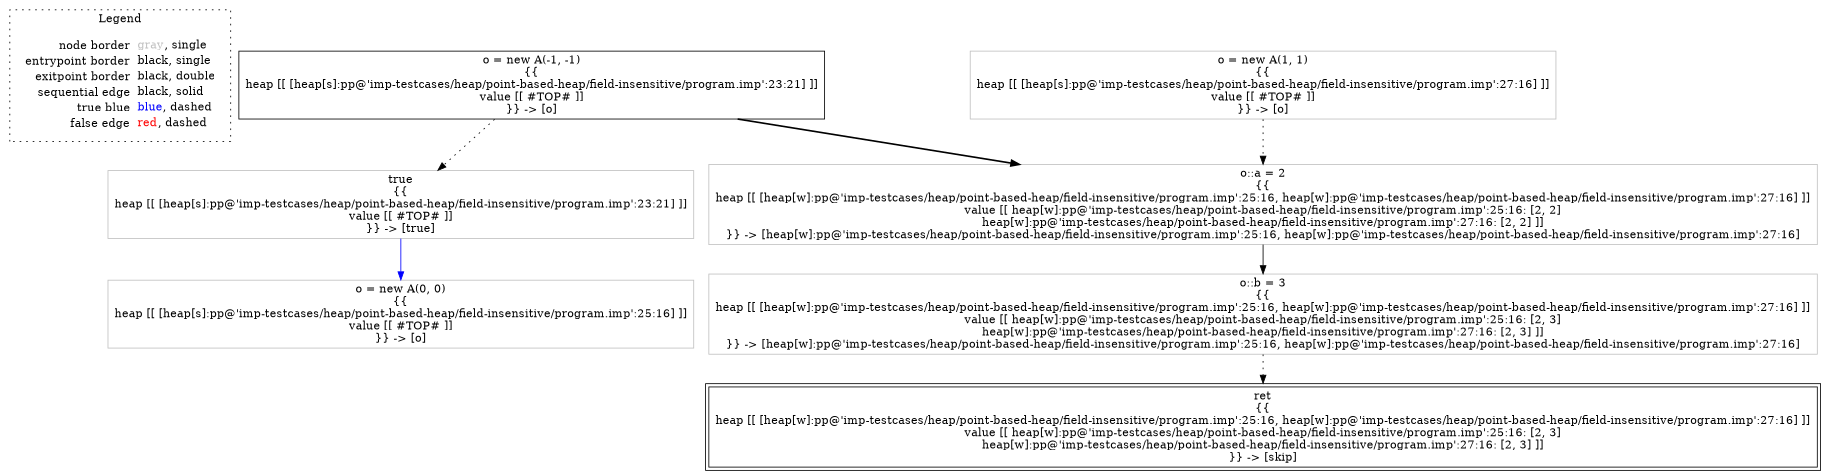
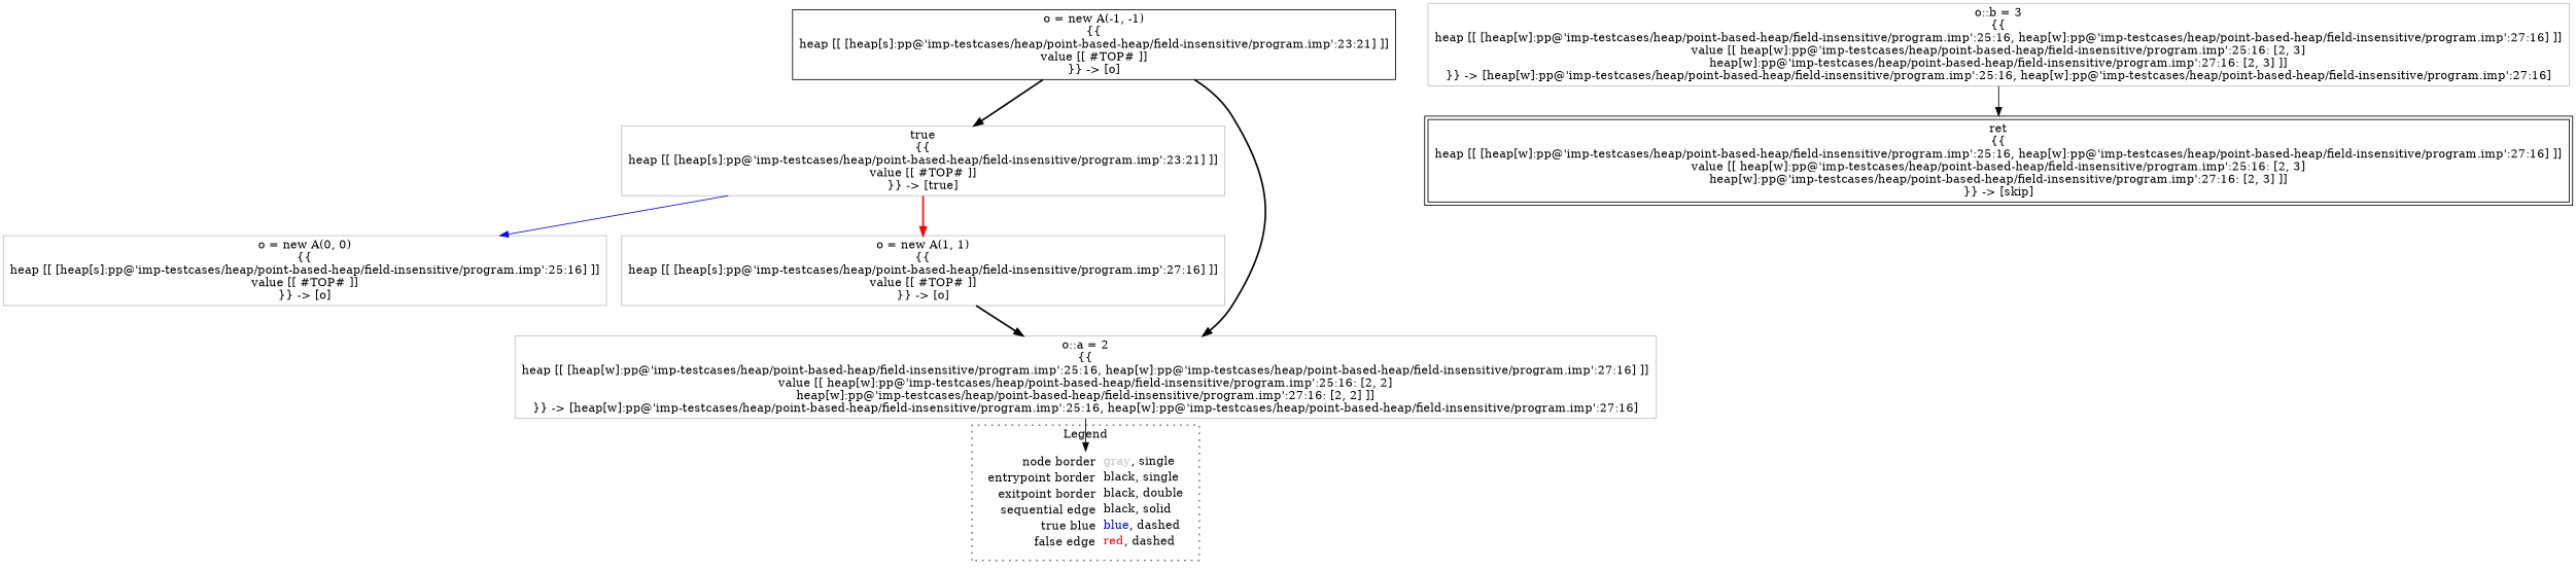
  digraph {
    node [shape=rect color=gray]
    edge [color=black style=solid]
    n1 [label=<<table border="0" cellpadding="2" cellspacing="0" cellborder="0"><tr><td align="right">node border&nbsp;</td><td align="left"><font color="gray">gray</font>, single</td></tr><tr><td align="right">entrypoint border&nbsp;</td><td align="left"><font color="black">black</font>, single</td></tr><tr><td align="right">exitpoint border&nbsp;</td><td align="left"><font color="black">black</font>, double</td></tr><tr><td align="right">sequential edge&nbsp;</td><td align="left"><font color="black">black</font>, solid</td></tr><tr><td align="right">true blue&nbsp;</td><td align="left"><font color="blue">blue</font>, dashed</td></tr><tr><td align="right">false edge&nbsp;</td><td align="left"><font color="red">red</font>, dashed</td></tr></table>> shape=plaintext color=""]
    n2 [color=black label=<o = new A(-1, -1)<BR/>{{<BR/>heap [[ [heap[s]:pp@'imp-testcases/heap/point-based-heap/field-insensitive/program.imp':23:21] ]]<BR/>value [[ #TOP# ]]<BR/>}} -&gt; [o]>]
    n3 [label=<true<BR/>{{<BR/>heap [[ [heap[s]:pp@'imp-testcases/heap/point-based-heap/field-insensitive/program.imp':23:21] ]]<BR/>value [[ #TOP# ]]<BR/>}} -&gt; [true]>]
    n4 [label=<o::a = 2<BR/>{{<BR/>heap [[ [heap[w]:pp@'imp-testcases/heap/point-based-heap/field-insensitive/program.imp':25:16, heap[w]:pp@'imp-testcases/heap/point-based-heap/field-insensitive/program.imp':27:16] ]]<BR/>value [[ heap[w]:pp@'imp-testcases/heap/point-based-heap/field-insensitive/program.imp':25:16: [2, 2]<BR/>heap[w]:pp@'imp-testcases/heap/point-based-heap/field-insensitive/program.imp':27:16: [2, 2] ]]<BR/>}} -&gt; [heap[w]:pp@'imp-testcases/heap/point-based-heap/field-insensitive/program.imp':25:16, heap[w]:pp@'imp-testcases/heap/point-based-heap/field-insensitive/program.imp':27:16]>]
    n5 [label=<o = new A(0, 0)<BR/>{{<BR/>heap [[ [heap[s]:pp@'imp-testcases/heap/point-based-heap/field-insensitive/program.imp':25:16] ]]<BR/>value [[ #TOP# ]]<BR/>}} -&gt; [o]>]
    n6 [label=<o = new A(1, 1)<BR/>{{<BR/>heap [[ [heap[s]:pp@'imp-testcases/heap/point-based-heap/field-insensitive/program.imp':27:16] ]]<BR/>value [[ #TOP# ]]<BR/>}} -&gt; [o]>]
    n7 [label=<o::b = 3<BR/>{{<BR/>heap [[ [heap[w]:pp@'imp-testcases/heap/point-based-heap/field-insensitive/program.imp':25:16, heap[w]:pp@'imp-testcases/heap/point-based-heap/field-insensitive/program.imp':27:16] ]]<BR/>value [[ heap[w]:pp@'imp-testcases/heap/point-based-heap/field-insensitive/program.imp':25:16: [2, 3]<BR/>heap[w]:pp@'imp-testcases/heap/point-based-heap/field-insensitive/program.imp':27:16: [2, 3] ]]<BR/>}} -&gt; [heap[w]:pp@'imp-testcases/heap/point-based-heap/field-insensitive/program.imp':25:16, heap[w]:pp@'imp-testcases/heap/point-based-heap/field-insensitive/program.imp':27:16]>]
    n8 [color=black label=<ret<BR/>{{<BR/>heap [[ [heap[w]:pp@'imp-testcases/heap/point-based-heap/field-insensitive/program.imp':25:16, heap[w]:pp@'imp-testcases/heap/point-based-heap/field-insensitive/program.imp':27:16] ]]<BR/>value [[ heap[w]:pp@'imp-testcases/heap/point-based-heap/field-insensitive/program.imp':25:16: [2, 3]<BR/>heap[w]:pp@'imp-testcases/heap/point-based-heap/field-insensitive/program.imp':27:16: [2, 3] ]]<BR/>}} -&gt; [skip]> peripheries=2]
    subgraph cluster_1 {
      label=Legend
      style=dotted
      n1
    }
-   n2 -> n3 [style=dotted]
+   n2 -> n3 [style=bold]
    n2 -> n4 [style=bold]
    n3 -> n5 [color=blue]
-   n4 -> n7
-   n6 -> n4 [style=dotted]
-   n7 -> n8 [style=dotted]
+   n3 -> n6 [color=red style=bold]
+   n4 -> n1
+   n6 -> n4 [style=bold]
+   n7 -> n8
  }
